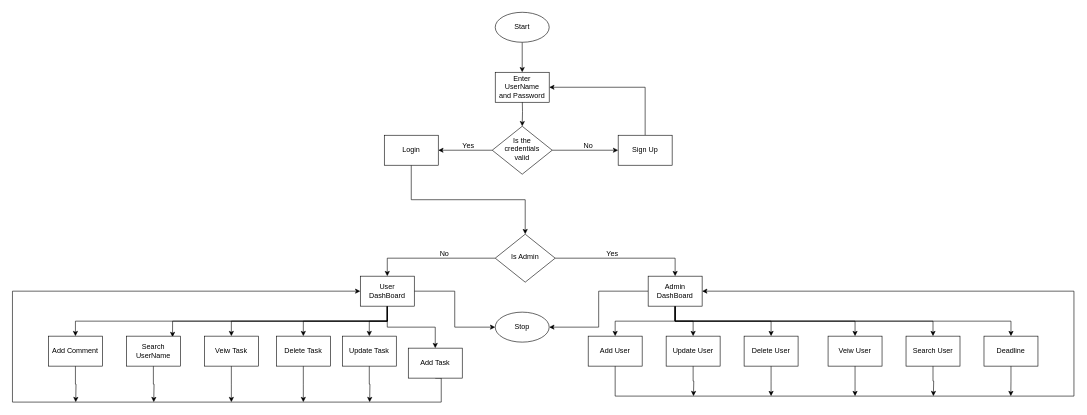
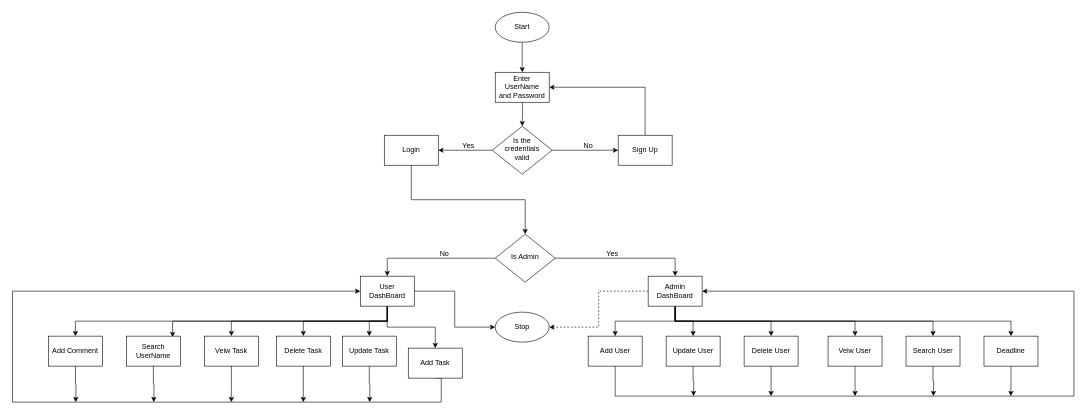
  <mxCell id="0" />
  <mxCell id="1" parent="0" />
  <mxCell id="2" style="edgeStyle=orthogonalEdgeStyle;rounded=0;orthogonalLoop=1;jettySize=auto;html=1;exitX=0.5;exitY=1;exitDx=0;exitDy=0;entryX=0.5;entryY=0;entryDx=0;entryDy=0;" edge="1" parent="1" target="5"><mxGeometry relative="1" as="geometry"><mxPoint x="870" y="160" as="sourcePoint" /></mxGeometry></mxCell>
  <mxCell id="3" style="edgeStyle=orthogonalEdgeStyle;rounded=0;orthogonalLoop=1;jettySize=auto;html=1;exitX=0;exitY=0.5;exitDx=0;exitDy=0;entryX=1;entryY=0.5;entryDx=0;entryDy=0;" edge="1" parent="1" source="5" target="14"><mxGeometry relative="1" as="geometry" /></mxCell>
  <mxCell id="4" style="edgeStyle=orthogonalEdgeStyle;rounded=0;orthogonalLoop=1;jettySize=auto;html=1;exitX=1;exitY=0.5;exitDx=0;exitDy=0;entryX=0;entryY=0.5;entryDx=0;entryDy=0;" edge="1" parent="1" source="5" target="12"><mxGeometry relative="1" as="geometry" /></mxCell>
  <mxCell id="5" value="Is the credentials &lt;br&gt;valid" style="rhombus;whiteSpace=wrap;html=1;shadow=0;fontFamily=Helvetica;fontSize=12;align=center;strokeWidth=1;spacing=6;spacingTop=-4;" parent="1" vertex="1"><mxGeometry x="820" y="210" width="100" height="80" as="geometry" /></mxCell>
  <mxCell id="6" style="edgeStyle=orthogonalEdgeStyle;rounded=0;orthogonalLoop=1;jettySize=auto;html=1;exitX=0.5;exitY=0;exitDx=0;exitDy=0;entryX=1;entryY=0.5;entryDx=0;entryDy=0;" edge="1" parent="1" source="12" target="54"><mxGeometry relative="1" as="geometry"><mxPoint x="1110" y="230" as="sourcePoint" /><mxPoint x="930" y="140" as="targetPoint" /></mxGeometry></mxCell>
  <mxCell id="7" style="edgeStyle=orthogonalEdgeStyle;rounded=0;orthogonalLoop=1;jettySize=auto;html=1;exitX=1;exitY=0.5;exitDx=0;exitDy=0;entryX=0.5;entryY=0;entryDx=0;entryDy=0;" edge="1" parent="1" source="9" target="24"><mxGeometry relative="1" as="geometry" /></mxCell>
  <mxCell id="8" style="edgeStyle=orthogonalEdgeStyle;rounded=0;orthogonalLoop=1;jettySize=auto;html=1;exitX=0;exitY=0.5;exitDx=0;exitDy=0;entryX=0.5;entryY=0;entryDx=0;entryDy=0;" edge="1" parent="1" source="9" target="32"><mxGeometry relative="1" as="geometry" /></mxCell>
  <mxCell id="9" value="Is Admin" style="rhombus;whiteSpace=wrap;html=1;shadow=0;fontFamily=Helvetica;fontSize=12;align=center;strokeWidth=1;spacing=6;spacingTop=-4;" parent="1" vertex="1"><mxGeometry x="825" y="390" width="100" height="80" as="geometry" /></mxCell>
  <mxCell id="10" style="edgeStyle=orthogonalEdgeStyle;rounded=0;orthogonalLoop=1;jettySize=auto;html=1;exitX=0.5;exitY=1;exitDx=0;exitDy=0;entryX=0.5;entryY=0;entryDx=0;entryDy=0;" edge="1" parent="1" source="11" target="54"><mxGeometry relative="1" as="geometry"><mxPoint x="870" y="120" as="targetPoint" /></mxGeometry></mxCell>
  <mxCell id="11" value="Start" style="ellipse;whiteSpace=wrap;html=1;" vertex="1" parent="1"><mxGeometry x="825" y="20" width="90" height="50" as="geometry" /></mxCell>
  <mxCell id="12" value="Sign Up" style="rounded=0;whiteSpace=wrap;html=1;" vertex="1" parent="1"><mxGeometry x="1030" y="225" width="90" height="50" as="geometry" /></mxCell>
  <mxCell id="13" style="edgeStyle=orthogonalEdgeStyle;rounded=0;orthogonalLoop=1;jettySize=auto;html=1;exitX=0.5;exitY=1;exitDx=0;exitDy=0;entryX=0.5;entryY=0;entryDx=0;entryDy=0;" edge="1" parent="1" source="14" target="9"><mxGeometry relative="1" as="geometry" /></mxCell>
  <mxCell id="14" value="Login" style="rounded=0;whiteSpace=wrap;html=1;" vertex="1" parent="1"><mxGeometry x="640" y="225" width="90" height="50" as="geometry" /></mxCell>
  <mxCell id="15" value="No" style="text;html=1;align=center;verticalAlign=middle;resizable=0;points=[];autosize=1;strokeColor=none;fillColor=none;" vertex="1" parent="1"><mxGeometry x="960" y="228" width="40" height="30" as="geometry" /></mxCell>
  <mxCell id="16" value="Yes" style="text;html=1;align=center;verticalAlign=middle;resizable=0;points=[];autosize=1;strokeColor=none;fillColor=none;" vertex="1" parent="1"><mxGeometry x="760" y="228" width="40" height="30" as="geometry" /></mxCell>
  <mxCell id="17" style="edgeStyle=orthogonalEdgeStyle;rounded=0;orthogonalLoop=1;jettySize=auto;html=1;exitX=0.5;exitY=1;exitDx=0;exitDy=0;entryX=0.5;entryY=0;entryDx=0;entryDy=0;" edge="1" parent="1" source="24" target="34"><mxGeometry relative="1" as="geometry" /></mxCell>
  <mxCell id="18" style="edgeStyle=orthogonalEdgeStyle;rounded=0;orthogonalLoop=1;jettySize=auto;html=1;exitX=0.5;exitY=1;exitDx=0;exitDy=0;entryX=0.5;entryY=0;entryDx=0;entryDy=0;" edge="1" parent="1" source="24" target="36"><mxGeometry relative="1" as="geometry" /></mxCell>
  <mxCell id="19" style="edgeStyle=orthogonalEdgeStyle;rounded=0;orthogonalLoop=1;jettySize=auto;html=1;exitX=0.5;exitY=1;exitDx=0;exitDy=0;entryX=0.5;entryY=0;entryDx=0;entryDy=0;" edge="1" parent="1" source="24" target="38"><mxGeometry relative="1" as="geometry" /></mxCell>
  <mxCell id="20" style="edgeStyle=orthogonalEdgeStyle;rounded=0;orthogonalLoop=1;jettySize=auto;html=1;exitX=0.5;exitY=1;exitDx=0;exitDy=0;" edge="1" parent="1" source="24" target="40"><mxGeometry relative="1" as="geometry" /></mxCell>
  <mxCell id="21" style="edgeStyle=orthogonalEdgeStyle;rounded=0;orthogonalLoop=1;jettySize=auto;html=1;exitX=0.5;exitY=1;exitDx=0;exitDy=0;" edge="1" parent="1" source="24" target="42"><mxGeometry relative="1" as="geometry" /></mxCell>
- <mxCell id="22" style="edgeStyle=orthogonalEdgeStyle;rounded=0;orthogonalLoop=1;jettySize=auto;html=1;exitX=0;exitY=0.5;exitDx=0;exitDy=0;entryX=1;entryY=0.5;entryDx=0;entryDy=0;" edge="1" parent="1" source="24" target="43"><mxGeometry relative="1" as="geometry" /></mxCell>
+ <mxCell id="22" style="edgeStyle=orthogonalEdgeStyle;rounded=0;orthogonalLoop=1;jettySize=auto;html=1;exitX=0;exitY=0.5;exitDx=0;exitDy=0;entryX=1;entryY=0.5;entryDx=0;entryDy=0;dashed=1;" edge="1" parent="1" source="24" target="43"><mxGeometry relative="1" as="geometry" /></mxCell>
  <mxCell id="23" style="edgeStyle=orthogonalEdgeStyle;rounded=0;orthogonalLoop=1;jettySize=auto;html=1;exitX=0.5;exitY=1;exitDx=0;exitDy=0;entryX=0.5;entryY=0;entryDx=0;entryDy=0;" edge="1" parent="1" source="24" target="60"><mxGeometry relative="1" as="geometry" /></mxCell>
  <mxCell id="24" value="Admin DashBoard" style="rounded=0;whiteSpace=wrap;html=1;" vertex="1" parent="1"><mxGeometry x="1080" y="460" width="90" height="50" as="geometry" /></mxCell>
  <mxCell id="25" style="edgeStyle=orthogonalEdgeStyle;rounded=0;orthogonalLoop=1;jettySize=auto;html=1;entryX=0;entryY=0.5;entryDx=0;entryDy=0;exitX=1;exitY=0.5;exitDx=0;exitDy=0;" edge="1" parent="1" source="32" target="43"><mxGeometry relative="1" as="geometry"><mxPoint x="690" y="473" as="sourcePoint" /></mxGeometry></mxCell>
  <mxCell id="26" style="edgeStyle=orthogonalEdgeStyle;rounded=0;orthogonalLoop=1;jettySize=auto;html=1;exitX=0.5;exitY=1;exitDx=0;exitDy=0;entryX=0.855;entryY=0.031;entryDx=0;entryDy=0;entryPerimeter=0;" edge="1" parent="1" source="32" target="53"><mxGeometry relative="1" as="geometry" /></mxCell>
  <mxCell id="27" style="edgeStyle=orthogonalEdgeStyle;rounded=0;orthogonalLoop=1;jettySize=auto;html=1;exitX=0.5;exitY=1;exitDx=0;exitDy=0;entryX=0.5;entryY=0;entryDx=0;entryDy=0;" edge="1" parent="1" source="32" target="51"><mxGeometry relative="1" as="geometry" /></mxCell>
  <mxCell id="28" style="edgeStyle=orthogonalEdgeStyle;rounded=0;orthogonalLoop=1;jettySize=auto;html=1;exitX=0.5;exitY=1;exitDx=0;exitDy=0;entryX=0.5;entryY=0;entryDx=0;entryDy=0;" edge="1" parent="1" source="32" target="49"><mxGeometry relative="1" as="geometry" /></mxCell>
  <mxCell id="29" style="edgeStyle=orthogonalEdgeStyle;rounded=0;orthogonalLoop=1;jettySize=auto;html=1;exitX=0.5;exitY=1;exitDx=0;exitDy=0;entryX=0.5;entryY=0;entryDx=0;entryDy=0;" edge="1" parent="1" source="32" target="47"><mxGeometry relative="1" as="geometry" /></mxCell>
  <mxCell id="30" style="edgeStyle=orthogonalEdgeStyle;rounded=0;orthogonalLoop=1;jettySize=auto;html=1;exitX=0.5;exitY=1;exitDx=0;exitDy=0;entryX=0.5;entryY=0;entryDx=0;entryDy=0;" edge="1" parent="1" source="32" target="45"><mxGeometry relative="1" as="geometry" /></mxCell>
  <mxCell id="31" style="edgeStyle=orthogonalEdgeStyle;rounded=0;orthogonalLoop=1;jettySize=auto;html=1;exitX=0.5;exitY=1;exitDx=0;exitDy=0;entryX=0.5;entryY=0;entryDx=0;entryDy=0;" edge="1" parent="1" source="32" target="58"><mxGeometry relative="1" as="geometry" /></mxCell>
  <mxCell id="32" value="User DashBoard" style="rounded=0;whiteSpace=wrap;html=1;" vertex="1" parent="1"><mxGeometry x="600" y="460" width="90" height="50" as="geometry" /></mxCell>
  <mxCell id="33" style="edgeStyle=orthogonalEdgeStyle;rounded=0;orthogonalLoop=1;jettySize=auto;html=1;exitX=0.5;exitY=1;exitDx=0;exitDy=0;entryX=1;entryY=0.5;entryDx=0;entryDy=0;" edge="1" parent="1" source="34" target="24"><mxGeometry relative="1" as="geometry"><Array as="points"><mxPoint x="1025" y="660" /><mxPoint x="1790" y="660" /><mxPoint x="1790" y="485" /></Array></mxGeometry></mxCell>
  <mxCell id="34" value="Add User" style="rounded=0;whiteSpace=wrap;html=1;" vertex="1" parent="1"><mxGeometry x="980" y="560" width="90" height="50" as="geometry" /></mxCell>
  <mxCell id="35" style="edgeStyle=orthogonalEdgeStyle;rounded=0;orthogonalLoop=1;jettySize=auto;html=1;exitX=0.5;exitY=1;exitDx=0;exitDy=0;" edge="1" parent="1" source="36"><mxGeometry relative="1" as="geometry"><mxPoint x="1155.588" y="660" as="targetPoint" /></mxGeometry></mxCell>
  <mxCell id="36" value="Update User" style="rounded=0;whiteSpace=wrap;html=1;" vertex="1" parent="1"><mxGeometry x="1110" y="560" width="90" height="50" as="geometry" /></mxCell>
  <mxCell id="37" style="edgeStyle=orthogonalEdgeStyle;rounded=0;orthogonalLoop=1;jettySize=auto;html=1;exitX=0.5;exitY=1;exitDx=0;exitDy=0;" edge="1" parent="1" source="38"><mxGeometry relative="1" as="geometry"><mxPoint x="1285" y="660" as="targetPoint" /></mxGeometry></mxCell>
  <mxCell id="38" value="Delete User" style="rounded=0;whiteSpace=wrap;html=1;" vertex="1" parent="1"><mxGeometry x="1240" y="560" width="90" height="50" as="geometry" /></mxCell>
  <mxCell id="39" style="edgeStyle=orthogonalEdgeStyle;rounded=0;orthogonalLoop=1;jettySize=auto;html=1;exitX=0.5;exitY=1;exitDx=0;exitDy=0;" edge="1" parent="1" source="40"><mxGeometry relative="1" as="geometry"><mxPoint x="1425" y="660" as="targetPoint" /></mxGeometry></mxCell>
  <mxCell id="40" value="Veiw User" style="rounded=0;whiteSpace=wrap;html=1;" vertex="1" parent="1"><mxGeometry x="1380" y="560" width="90" height="50" as="geometry" /></mxCell>
  <mxCell id="41" style="edgeStyle=orthogonalEdgeStyle;rounded=0;orthogonalLoop=1;jettySize=auto;html=1;exitX=0.5;exitY=1;exitDx=0;exitDy=0;" edge="1" parent="1" source="42"><mxGeometry relative="1" as="geometry"><mxPoint x="1555.588" y="660" as="targetPoint" /></mxGeometry></mxCell>
  <mxCell id="42" value="Search User" style="rounded=0;whiteSpace=wrap;html=1;" vertex="1" parent="1"><mxGeometry x="1510" y="560" width="90" height="50" as="geometry" /></mxCell>
  <mxCell id="43" value="Stop" style="ellipse;whiteSpace=wrap;html=1;" vertex="1" parent="1"><mxGeometry x="825" y="520" width="90" height="50" as="geometry" /></mxCell>
  <mxCell id="44" style="edgeStyle=orthogonalEdgeStyle;rounded=0;orthogonalLoop=1;jettySize=auto;html=1;exitX=0.5;exitY=1;exitDx=0;exitDy=0;entryX=0;entryY=0.5;entryDx=0;entryDy=0;" edge="1" parent="1" source="45" target="32"><mxGeometry relative="1" as="geometry"><Array as="points"><mxPoint x="735" y="670" /><mxPoint x="20" y="670" /><mxPoint x="20" y="485" /></Array></mxGeometry></mxCell>
  <mxCell id="45" value="Add Task" style="rounded=0;whiteSpace=wrap;html=1;" vertex="1" parent="1"><mxGeometry x="680" y="580" width="90" height="50" as="geometry" /></mxCell>
  <mxCell id="46" style="edgeStyle=orthogonalEdgeStyle;rounded=0;orthogonalLoop=1;jettySize=auto;html=1;exitX=0.5;exitY=1;exitDx=0;exitDy=0;" edge="1" parent="1" source="47"><mxGeometry relative="1" as="geometry"><mxPoint x="615.588" y="670" as="targetPoint" /></mxGeometry></mxCell>
  <mxCell id="47" value="Update Task" style="rounded=0;whiteSpace=wrap;html=1;" vertex="1" parent="1"><mxGeometry x="570" y="560" width="90" height="50" as="geometry" /></mxCell>
  <mxCell id="48" style="edgeStyle=orthogonalEdgeStyle;rounded=0;orthogonalLoop=1;jettySize=auto;html=1;exitX=0.5;exitY=1;exitDx=0;exitDy=0;" edge="1" parent="1" source="49"><mxGeometry relative="1" as="geometry"><mxPoint x="505" y="670" as="targetPoint" /></mxGeometry></mxCell>
  <mxCell id="49" value="Delete Task" style="rounded=0;whiteSpace=wrap;html=1;" vertex="1" parent="1"><mxGeometry x="460" y="560" width="90" height="50" as="geometry" /></mxCell>
  <mxCell id="50" style="edgeStyle=orthogonalEdgeStyle;rounded=0;orthogonalLoop=1;jettySize=auto;html=1;exitX=0.5;exitY=1;exitDx=0;exitDy=0;" edge="1" parent="1" source="51"><mxGeometry relative="1" as="geometry"><mxPoint x="385" y="670" as="targetPoint" /></mxGeometry></mxCell>
  <mxCell id="51" value="Veiw Task" style="rounded=0;whiteSpace=wrap;html=1;" vertex="1" parent="1"><mxGeometry x="340" y="560" width="90" height="50" as="geometry" /></mxCell>
  <mxCell id="52" style="edgeStyle=orthogonalEdgeStyle;rounded=0;orthogonalLoop=1;jettySize=auto;html=1;exitX=0.5;exitY=1;exitDx=0;exitDy=0;" edge="1" parent="1" source="53"><mxGeometry relative="1" as="geometry"><mxPoint x="255.588" y="670" as="targetPoint" /></mxGeometry></mxCell>
  <mxCell id="53" value="Search UserName" style="rounded=0;whiteSpace=wrap;html=1;" vertex="1" parent="1"><mxGeometry x="210" y="560" width="90" height="50" as="geometry" /></mxCell>
  <mxCell id="54" value="Enter UserName &lt;br&gt;and Password" style="rounded=0;whiteSpace=wrap;html=1;" vertex="1" parent="1"><mxGeometry x="825" y="120" width="90" height="50" as="geometry" /></mxCell>
  <mxCell id="55" value="Yes" style="text;html=1;align=center;verticalAlign=middle;resizable=0;points=[];autosize=1;strokeColor=none;fillColor=none;" vertex="1" parent="1"><mxGeometry x="1000" y="408" width="40" height="30" as="geometry" /></mxCell>
  <mxCell id="56" value="No" style="text;html=1;align=center;verticalAlign=middle;resizable=0;points=[];autosize=1;strokeColor=none;fillColor=none;" vertex="1" parent="1"><mxGeometry x="720" y="408" width="40" height="30" as="geometry" /></mxCell>
  <mxCell id="57" style="edgeStyle=orthogonalEdgeStyle;rounded=0;orthogonalLoop=1;jettySize=auto;html=1;exitX=0.5;exitY=1;exitDx=0;exitDy=0;" edge="1" parent="1" source="58"><mxGeometry relative="1" as="geometry"><mxPoint x="125.5" y="670" as="targetPoint" /></mxGeometry></mxCell>
  <mxCell id="58" value="Add Comment" style="rounded=0;whiteSpace=wrap;html=1;" vertex="1" parent="1"><mxGeometry x="80" y="560" width="90" height="50" as="geometry" /></mxCell>
  <mxCell id="59" style="edgeStyle=orthogonalEdgeStyle;rounded=0;orthogonalLoop=1;jettySize=auto;html=1;exitX=0.5;exitY=1;exitDx=0;exitDy=0;" edge="1" parent="1" source="60"><mxGeometry relative="1" as="geometry"><mxPoint x="1684.714" y="660" as="targetPoint" /></mxGeometry></mxCell>
  <mxCell id="60" value="Deadline" style="rounded=0;whiteSpace=wrap;html=1;" vertex="1" parent="1"><mxGeometry x="1640" y="560" width="90" height="50" as="geometry" /></mxCell>
